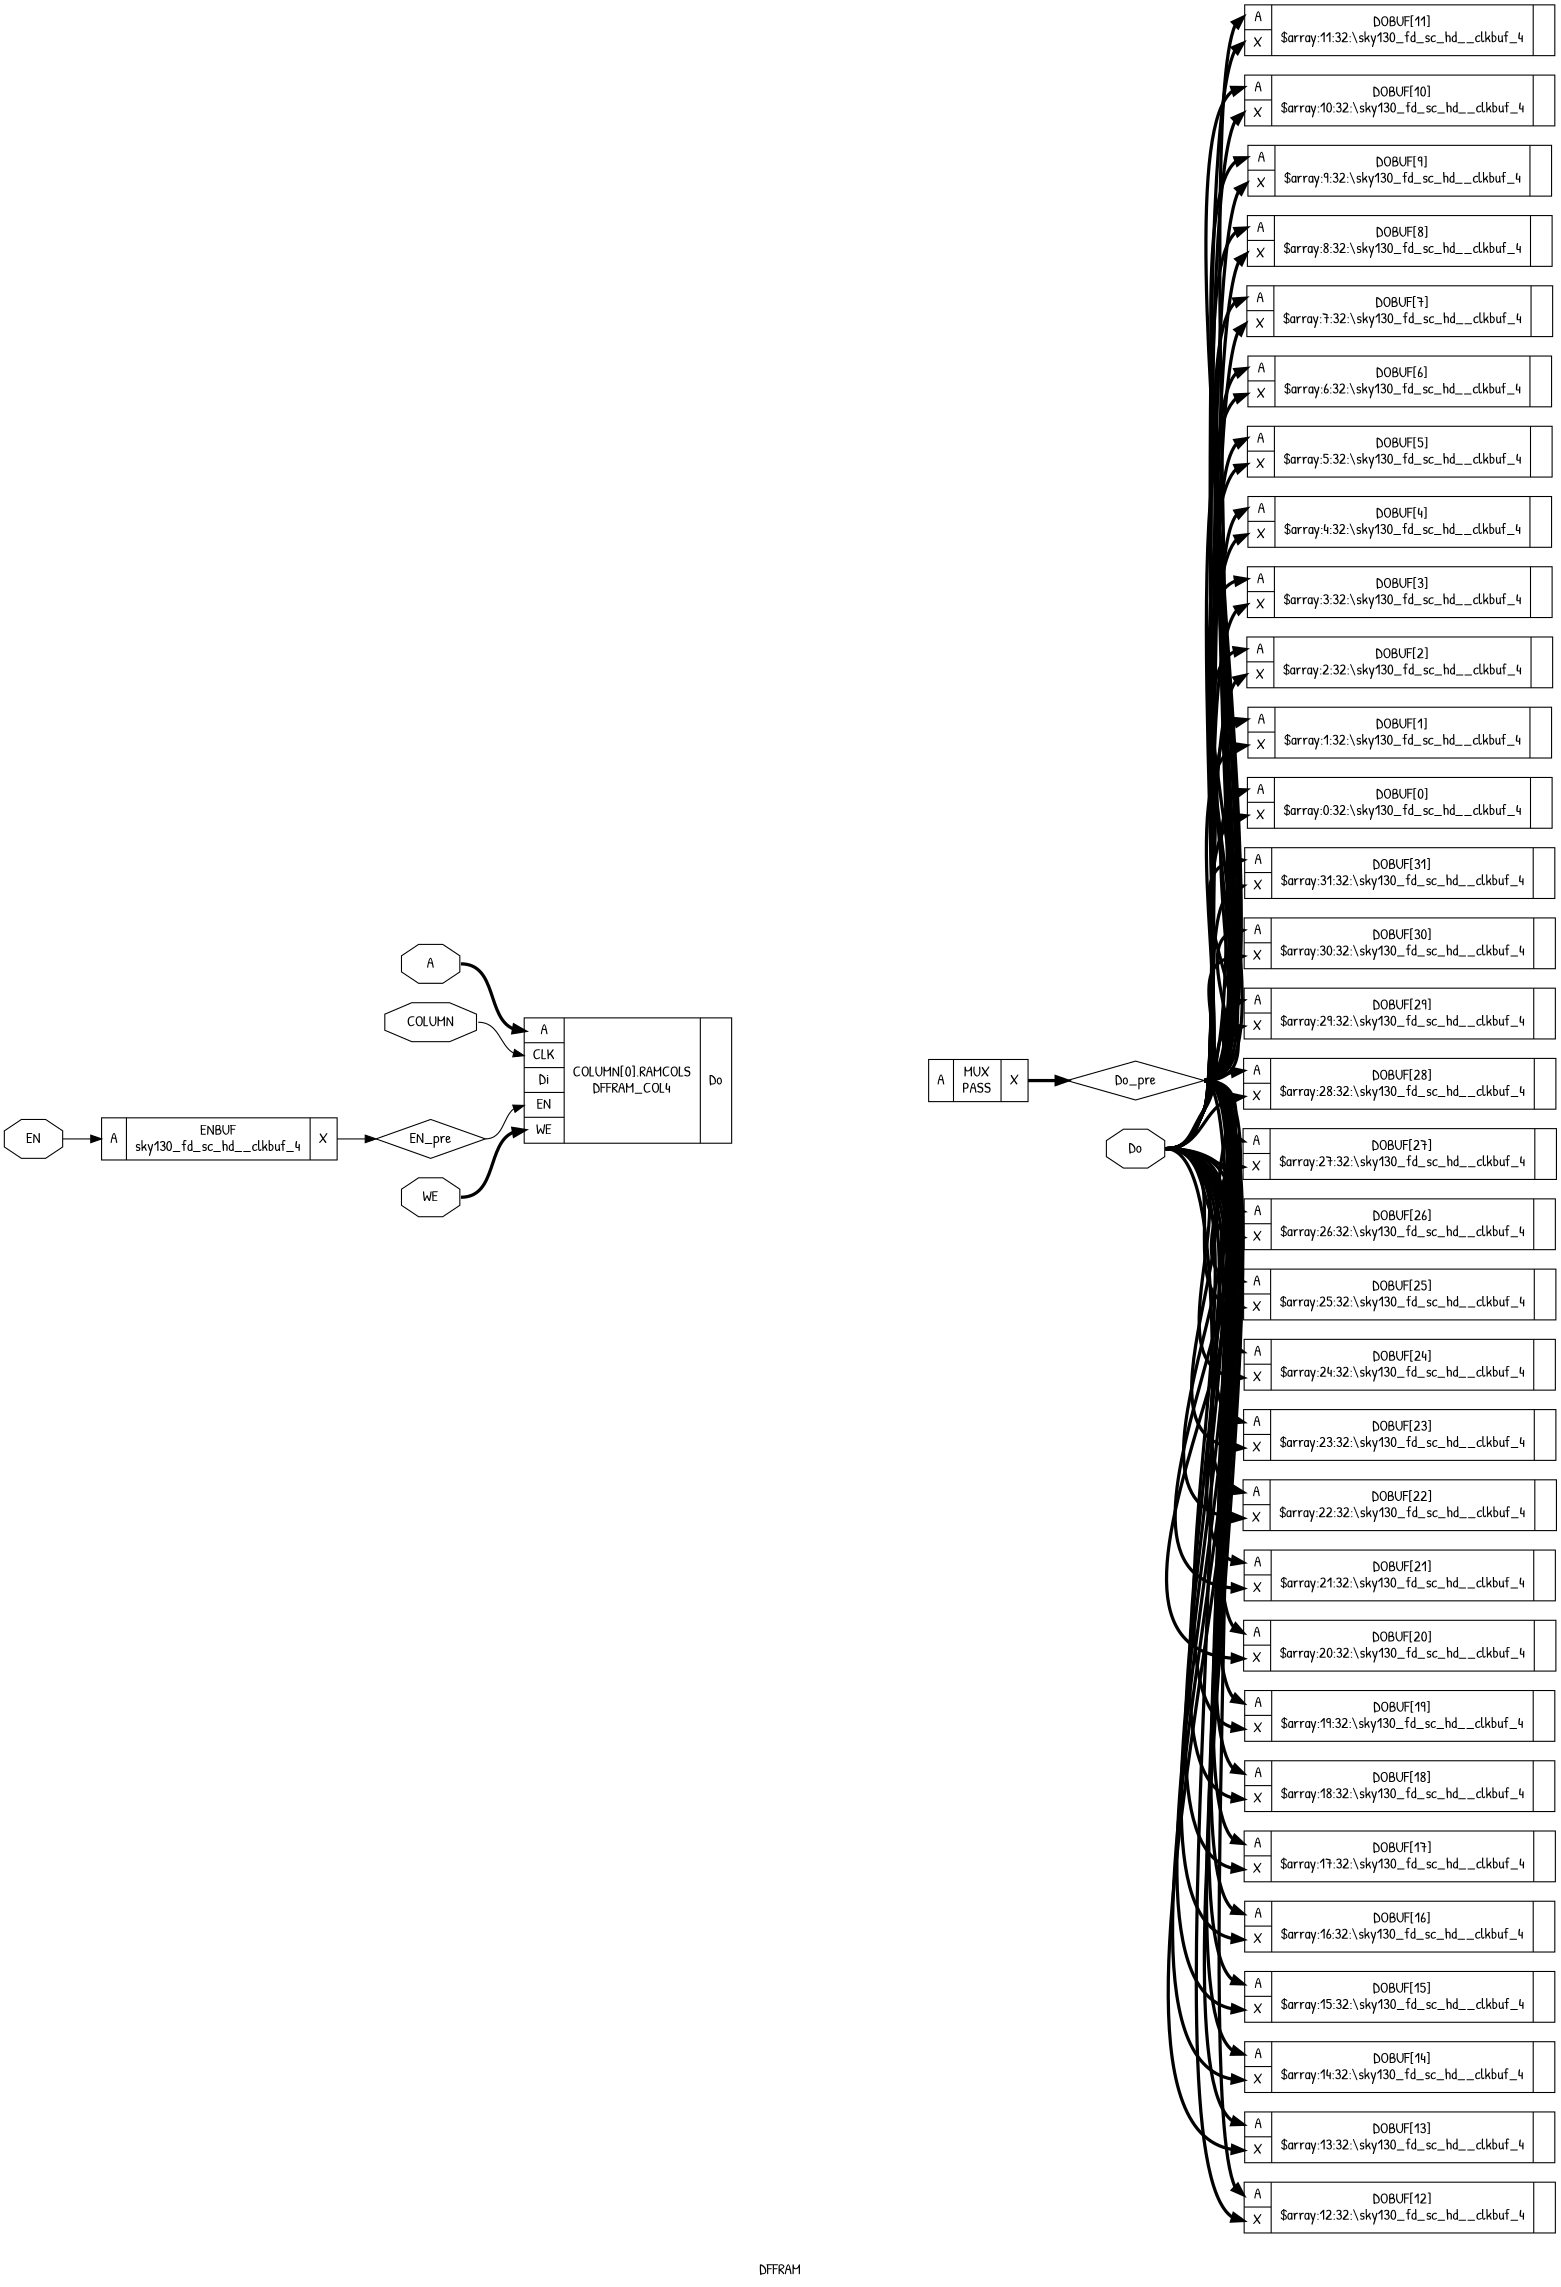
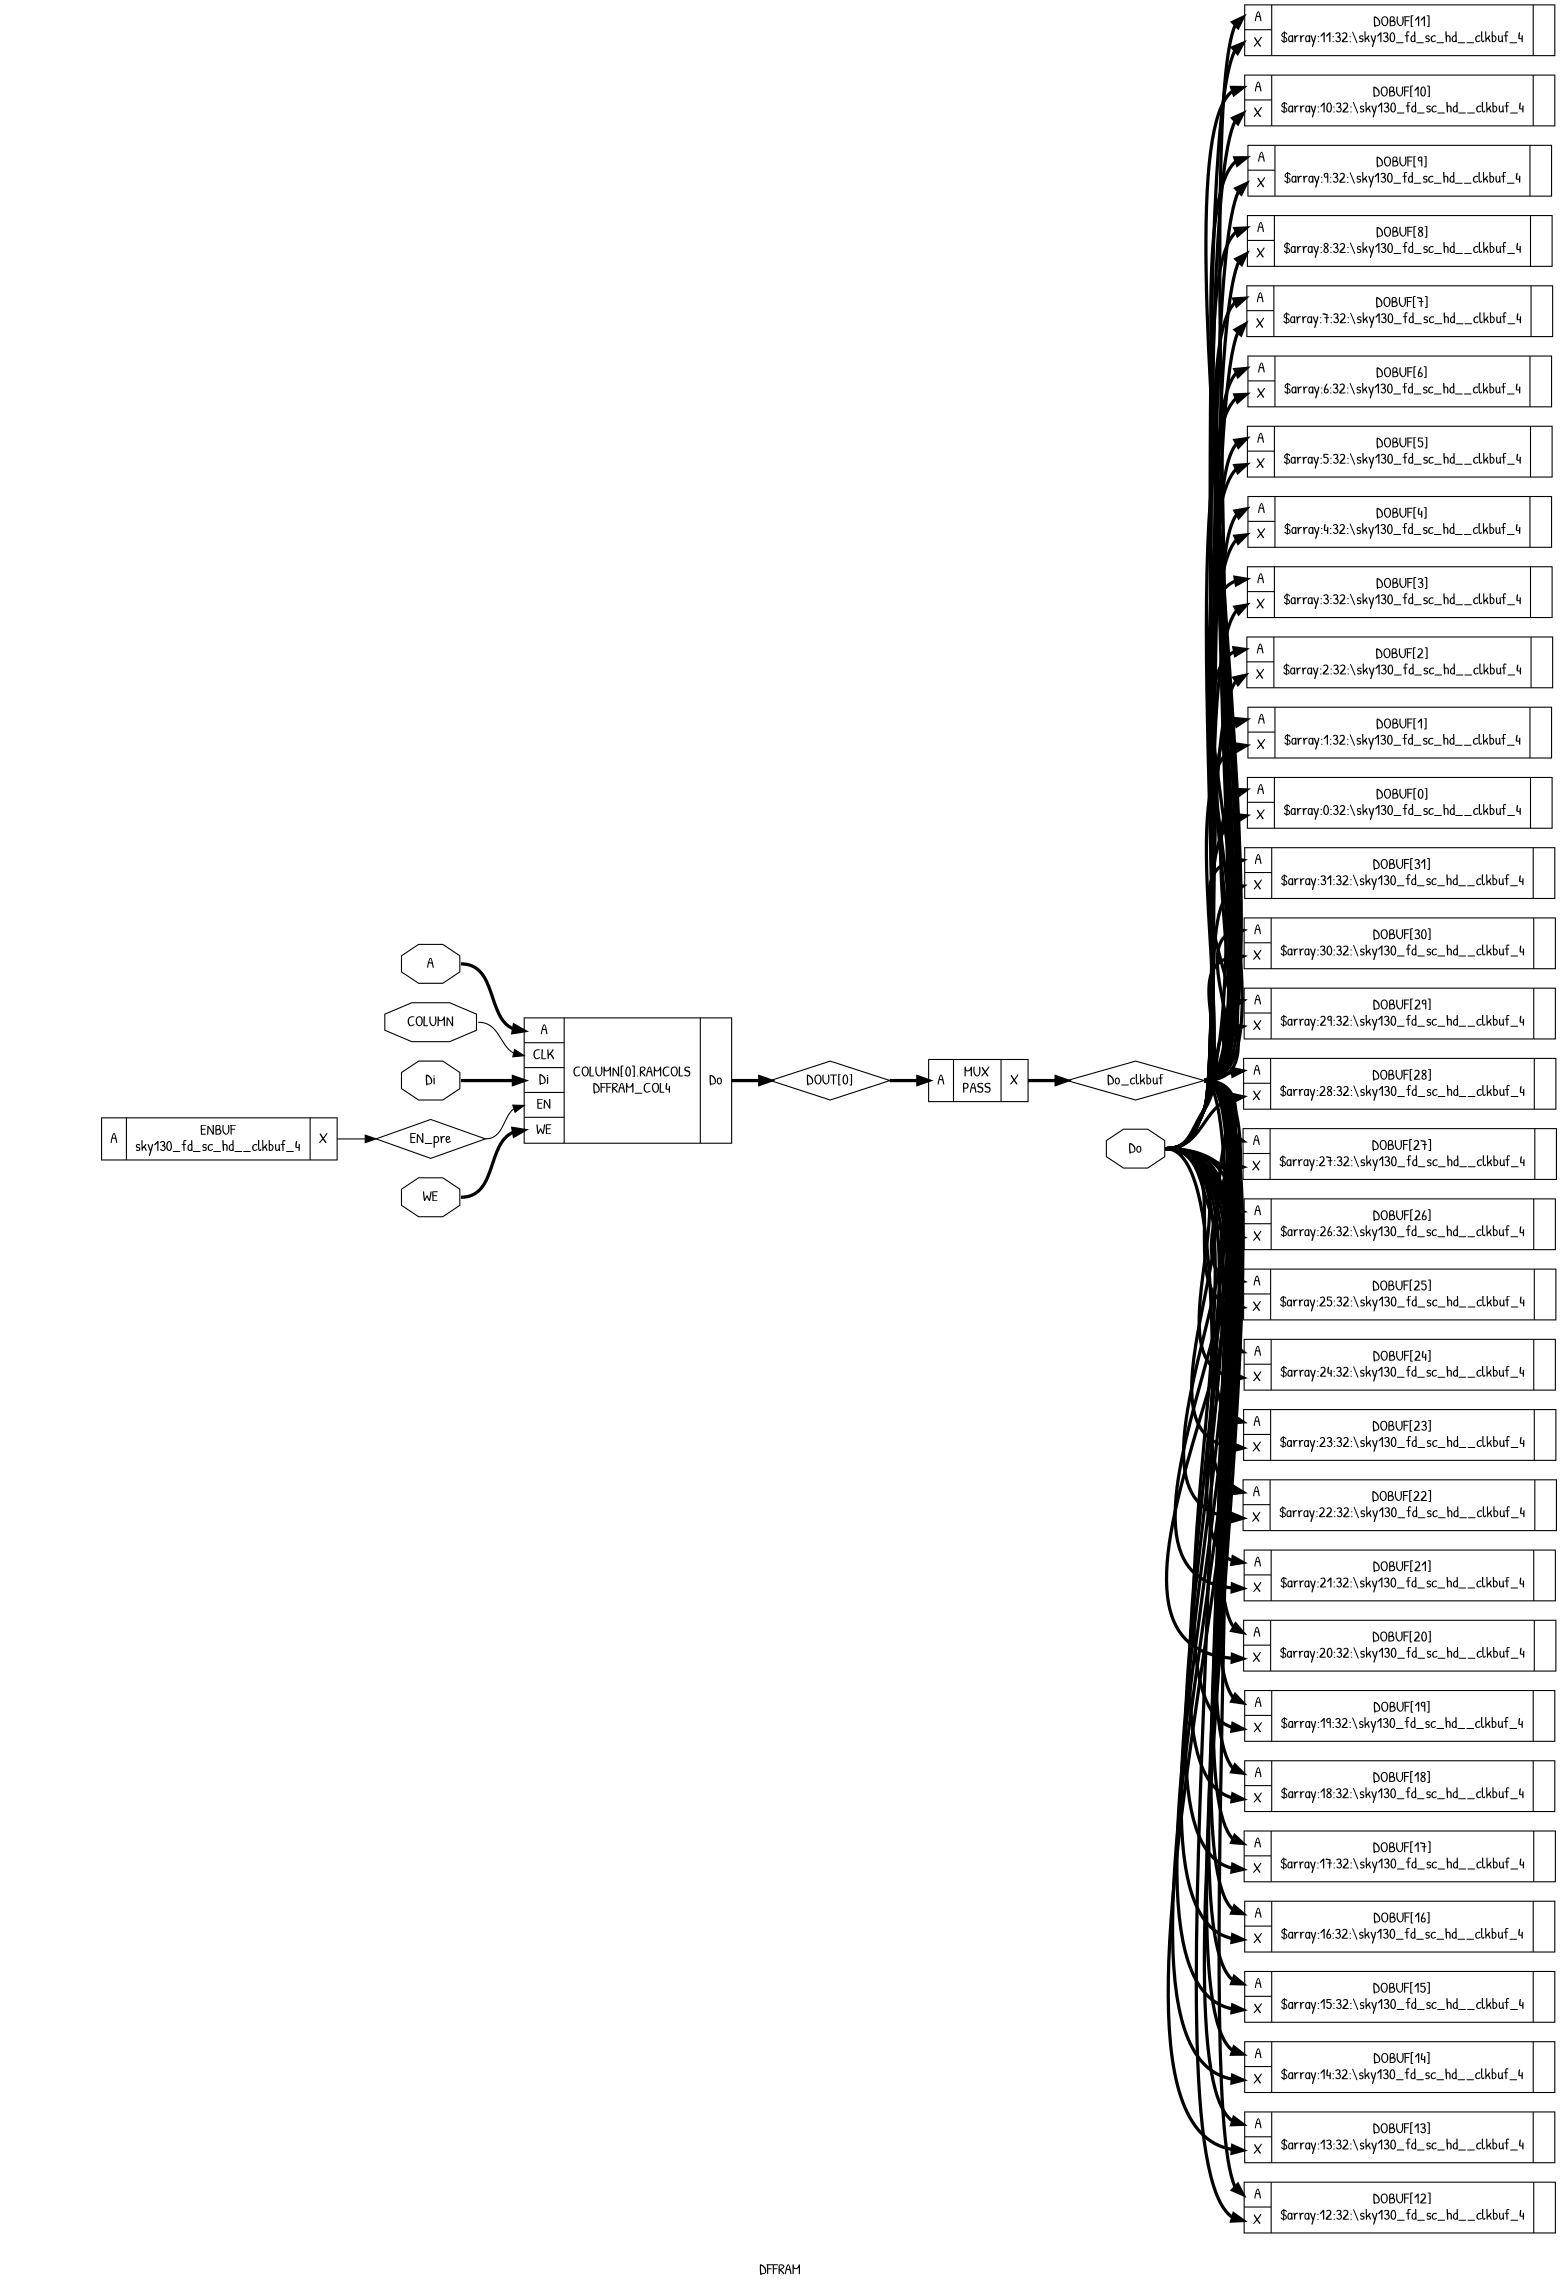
  digraph {
    fontname="Patrick Hand"
    label=DFFRAM
    rankdir=LR
    remincross=true
    node [fontname="Patrick Hand" shape=record]
    edge [color=black fontname="Patrick Hand" headport="p4:w" style="setlinewidth(3)" tailport=e]
+   n1 [color=black fontcolor=black label="DOUT[0]" shape=diamond]
    n2 [label="{{<p4> A}|MUX\nPASS|{<p10> X}}"]
-   n3 [color=black fontcolor=black label=Do_pre shape=diamond]
+   n3 [color=black fontcolor=black label=Do_clkbuf shape=diamond]
    n4 [color=black fontcolor=black label=EN_pre shape=diamond]
    n5 [label="{{<p4> A|<p9> CLK|<p6> Di|<p7> EN|<p8> WE}|COLUMN[0].RAMCOLS\nDFFRAM_COL4|{<p5> Do}}"]
    n6 [label="{{<p4> A|<p10> X}|DOBUF[31]\n$array:31:32:\\sky130_fd_sc_hd__clkbuf_4|{}}"]
    n7 [label="{{<p4> A|<p10> X}|DOBUF[30]\n$array:30:32:\\sky130_fd_sc_hd__clkbuf_4|{}}"]
    n8 [label="{{<p4> A|<p10> X}|DOBUF[29]\n$array:29:32:\\sky130_fd_sc_hd__clkbuf_4|{}}"]
    n9 [label="{{<p4> A|<p10> X}|DOBUF[28]\n$array:28:32:\\sky130_fd_sc_hd__clkbuf_4|{}}"]
    n10 [label="{{<p4> A|<p10> X}|DOBUF[27]\n$array:27:32:\\sky130_fd_sc_hd__clkbuf_4|{}}"]
    n11 [label="{{<p4> A|<p10> X}|DOBUF[26]\n$array:26:32:\\sky130_fd_sc_hd__clkbuf_4|{}}"]
    n12 [label="{{<p4> A|<p10> X}|DOBUF[25]\n$array:25:32:\\sky130_fd_sc_hd__clkbuf_4|{}}"]
    n13 [label="{{<p4> A|<p10> X}|DOBUF[24]\n$array:24:32:\\sky130_fd_sc_hd__clkbuf_4|{}}"]
    n14 [label="{{<p4> A|<p10> X}|DOBUF[23]\n$array:23:32:\\sky130_fd_sc_hd__clkbuf_4|{}}"]
    n15 [label="{{<p4> A|<p10> X}|DOBUF[22]\n$array:22:32:\\sky130_fd_sc_hd__clkbuf_4|{}}"]
    n16 [label="{{<p4> A|<p10> X}|DOBUF[21]\n$array:21:32:\\sky130_fd_sc_hd__clkbuf_4|{}}"]
    n17 [label="{{<p4> A|<p10> X}|DOBUF[20]\n$array:20:32:\\sky130_fd_sc_hd__clkbuf_4|{}}"]
    n18 [label="{{<p4> A|<p10> X}|DOBUF[19]\n$array:19:32:\\sky130_fd_sc_hd__clkbuf_4|{}}"]
    n19 [label="{{<p4> A|<p10> X}|DOBUF[18]\n$array:18:32:\\sky130_fd_sc_hd__clkbuf_4|{}}"]
    n20 [label="{{<p4> A|<p10> X}|DOBUF[17]\n$array:17:32:\\sky130_fd_sc_hd__clkbuf_4|{}}"]
    n21 [label="{{<p4> A|<p10> X}|DOBUF[16]\n$array:16:32:\\sky130_fd_sc_hd__clkbuf_4|{}}"]
    n22 [label="{{<p4> A|<p10> X}|DOBUF[15]\n$array:15:32:\\sky130_fd_sc_hd__clkbuf_4|{}}"]
    n23 [label="{{<p4> A|<p10> X}|DOBUF[14]\n$array:14:32:\\sky130_fd_sc_hd__clkbuf_4|{}}"]
    n24 [label="{{<p4> A|<p10> X}|DOBUF[13]\n$array:13:32:\\sky130_fd_sc_hd__clkbuf_4|{}}"]
    n25 [label="{{<p4> A|<p10> X}|DOBUF[12]\n$array:12:32:\\sky130_fd_sc_hd__clkbuf_4|{}}"]
    n26 [label="{{<p4> A|<p10> X}|DOBUF[11]\n$array:11:32:\\sky130_fd_sc_hd__clkbuf_4|{}}"]
    n27 [label="{{<p4> A|<p10> X}|DOBUF[10]\n$array:10:32:\\sky130_fd_sc_hd__clkbuf_4|{}}"]
    n28 [label="{{<p4> A|<p10> X}|DOBUF[9]\n$array:9:32:\\sky130_fd_sc_hd__clkbuf_4|{}}"]
    n29 [label="{{<p4> A|<p10> X}|DOBUF[8]\n$array:8:32:\\sky130_fd_sc_hd__clkbuf_4|{}}"]
    n30 [label="{{<p4> A|<p10> X}|DOBUF[7]\n$array:7:32:\\sky130_fd_sc_hd__clkbuf_4|{}}"]
    n31 [label="{{<p4> A|<p10> X}|DOBUF[6]\n$array:6:32:\\sky130_fd_sc_hd__clkbuf_4|{}}"]
    n32 [label="{{<p4> A|<p10> X}|DOBUF[5]\n$array:5:32:\\sky130_fd_sc_hd__clkbuf_4|{}}"]
    n33 [label="{{<p4> A|<p10> X}|DOBUF[4]\n$array:4:32:\\sky130_fd_sc_hd__clkbuf_4|{}}"]
    n34 [label="{{<p4> A|<p10> X}|DOBUF[3]\n$array:3:32:\\sky130_fd_sc_hd__clkbuf_4|{}}"]
    n35 [label="{{<p4> A|<p10> X}|DOBUF[2]\n$array:2:32:\\sky130_fd_sc_hd__clkbuf_4|{}}"]
    n36 [label="{{<p4> A|<p10> X}|DOBUF[1]\n$array:1:32:\\sky130_fd_sc_hd__clkbuf_4|{}}"]
    n37 [label="{{<p4> A|<p10> X}|DOBUF[0]\n$array:0:32:\\sky130_fd_sc_hd__clkbuf_4|{}}"]
    n38 [color=black fontcolor=black label=A shape=octagon]
    n39 [color=black fontcolor=black label=Do shape=octagon]
-   n41 [color=black fontcolor=black label=EN shape=octagon]
+   n40 [color=black fontcolor=black label=Di shape=octagon]
    n42 [label="{{<p4> A}|ENBUF\nsky130_fd_sc_hd__clkbuf_4|{<p10> X}}"]
    n43 [color=black fontcolor=black label=WE shape=octagon]
    n44 [color=black fontcolor=black label=COLUMN shape=octagon]
+   n1 -> n2
    n2 -> n3 [headport=w tailport="p10:e"]
    n3 -> n6
    n3 -> n7
    n3 -> n8
    n3 -> n9
    n3 -> n10
    n3 -> n11
    n3 -> n12
    n3 -> n13
    n3 -> n14
    n3 -> n15
    n3 -> n16
    n3 -> n17
    n3 -> n18
    n3 -> n19
    n3 -> n20
    n3 -> n21
    n3 -> n22
    n3 -> n23
    n3 -> n24
    n3 -> n25
    n3 -> n26
    n3 -> n27
    n3 -> n28
    n3 -> n29
    n3 -> n30
    n3 -> n31
    n3 -> n32
    n3 -> n33
    n3 -> n34
    n3 -> n35
    n3 -> n36
    n3 -> n37
    n4 -> n5 [headport="p7:w" style=""]
+   n5 -> n1 [headport=w tailport="p5:e"]
    n38 -> n5
    n39 -> n6 [headport="p10:w"]
    n39 -> n7 [headport="p10:w"]
    n39 -> n8 [headport="p10:w"]
    n39 -> n9 [headport="p10:w"]
    n39 -> n10 [headport="p10:w"]
    n39 -> n11 [headport="p10:w"]
    n39 -> n12 [headport="p10:w"]
    n39 -> n13 [headport="p10:w"]
    n39 -> n14 [headport="p10:w"]
    n39 -> n15 [headport="p10:w"]
    n39 -> n16 [headport="p10:w"]
    n39 -> n17 [headport="p10:w"]
    n39 -> n18 [headport="p10:w"]
    n39 -> n19 [headport="p10:w"]
    n39 -> n20 [headport="p10:w"]
    n39 -> n21 [headport="p10:w"]
    n39 -> n22 [headport="p10:w"]
    n39 -> n23 [headport="p10:w"]
    n39 -> n24 [headport="p10:w"]
    n39 -> n25 [headport="p10:w"]
    n39 -> n26 [headport="p10:w"]
    n39 -> n27 [headport="p10:w"]
    n39 -> n28 [headport="p10:w"]
    n39 -> n29 [headport="p10:w"]
    n39 -> n30 [headport="p10:w"]
    n39 -> n31 [headport="p10:w"]
    n39 -> n32 [headport="p10:w"]
    n39 -> n33 [headport="p10:w"]
    n39 -> n34 [headport="p10:w"]
    n39 -> n35 [headport="p10:w"]
    n39 -> n36 [headport="p10:w"]
    n39 -> n37 [headport="p10:w"]
-   n41 -> n42 [style=""]
+   n40 -> n5 [headport="p6:w"]
    n42 -> n4 [headport=w tailport="p10:e" style=""]
    n43 -> n5 [headport="p8:w"]
    n44 -> n5 [headport="p9:w" style=""]
  }
